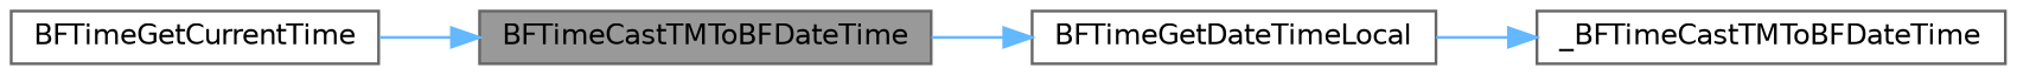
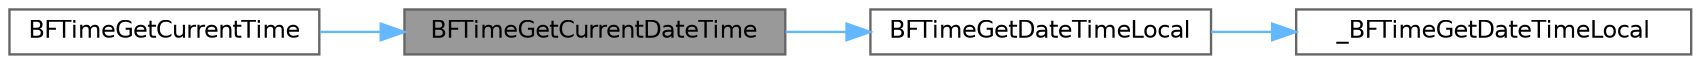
  digraph {
    rankdir=LR
    node [color=grey40 fillcolor=white fontname=Helvetica fontsize=10 shape=box style=filled]
    edge [color=steelblue1 fontname=Helvetica fontsize=10 labelfontname=Helvetica labelfontsize=10 style=solid]
-   n1 [color=gray40 fillcolor=grey60 fontcolor=black height=0.2 label=BFTimeCastTMToBFDateTime width=0.4]
+   n1 [color=gray40 fillcolor=grey60 fontcolor=black height=0.2 label=BFTimeGetCurrentDateTime width=0.4]
    n2 [height=0.2 label=BFTimeGetDateTimeLocal width=0.4]
    n3 [height=0.2 label=BFTimeGetCurrentTime width=0.4]
-   n4 [height=0.2 label=_BFTimeCastTMToBFDateTime width=0.4]
+   n4 [height=0.2 label=_BFTimeGetDateTimeLocal width=0.4]
    n1 -> n2
    n2 -> n4
    n3 -> n1
  }
